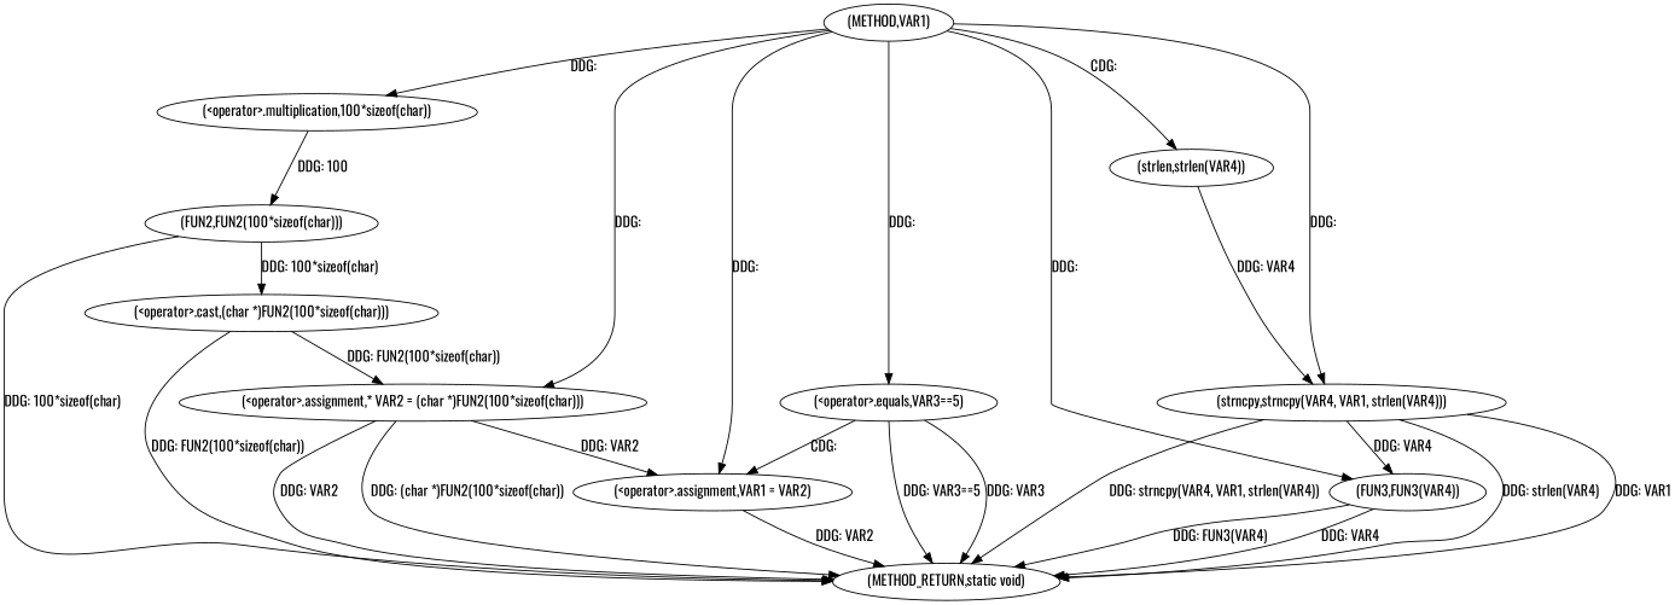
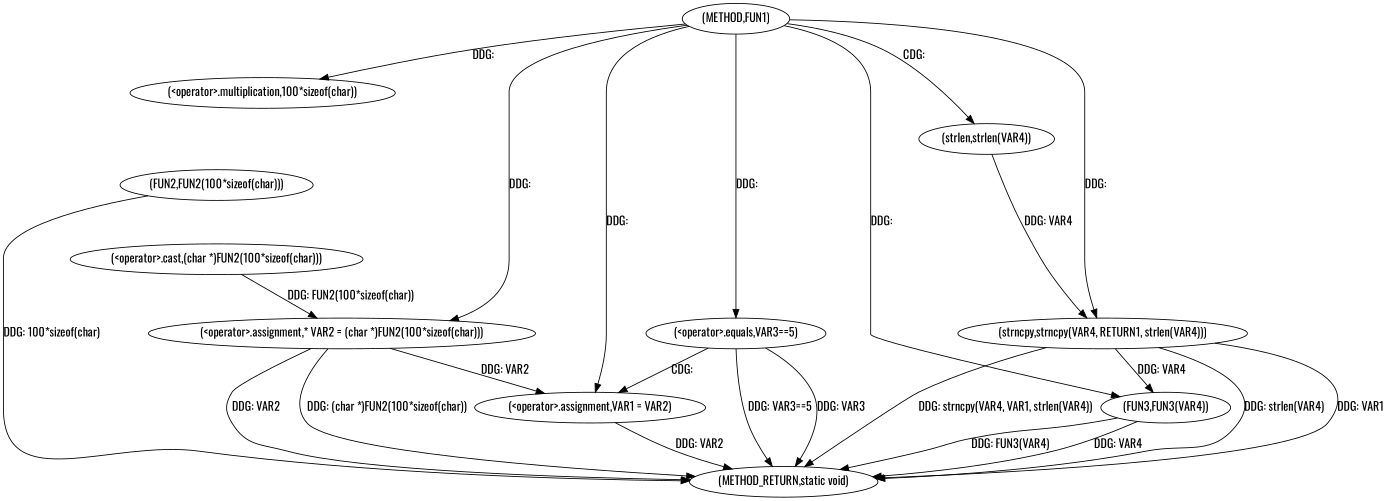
  digraph {
    fontname=Oswald
    node [fontname=Oswald]
    edge [fontname=Oswald]
-   n1 [label="(METHOD,VAR1)"]
+   n1 [label="(METHOD,FUN1)"]
    n2 [label="(<operator>.assignment,* VAR2 = (char *)FUN2(100*sizeof(char)))"]
    n3 [label="(<operator>.multiplication,100*sizeof(char))"]
    n4 [label="(<operator>.equals,VAR3==5)"]
    n5 [label="(<operator>.assignment,VAR1 = VAR2)"]
-   n6 [label="(strncpy,strncpy(VAR4, VAR1, strlen(VAR4)))"]
+   n6 [label="(strncpy,strncpy(VAR4, RETURN1, strlen(VAR4)))"]
    n7 [label="(strlen,strlen(VAR4))"]
    n8 [label="(FUN3,FUN3(VAR4))"]
    n9 [label="(METHOD_RETURN,static void)"]
    n10 [label="(FUN2,FUN2(100*sizeof(char)))"]
    n11 [label="(<operator>.cast,(char *)FUN2(100*sizeof(char)))"]
    n1 -> n2 [label="DDG: "]
    n1 -> n3 [label="DDG: "]
    n1 -> n4 [label="DDG: "]
    n1 -> n5 [label="DDG: "]
    n1 -> n6 [label="DDG: "]
    n1 -> n7 [label="CDG: "]
    n1 -> n8 [label="DDG: "]
    n2 -> n5 [label="DDG: VAR2"]
    n2 -> n9 [label="DDG: VAR2"]
    n2 -> n9 [label="DDG: (char *)FUN2(100*sizeof(char))"]
-   n3 -> n10 [label="DDG: 100"]
    n4 -> n5 [label="CDG: "]
    n4 -> n9 [label="DDG: VAR3==5"]
    n4 -> n9 [label="DDG: VAR3"]
    n5 -> n9 [label="DDG: VAR2"]
    n6 -> n8 [label="DDG: VAR4"]
    n6 -> n9 [label="DDG: strlen(VAR4)"]
    n6 -> n9 [label="DDG: VAR1"]
    n6 -> n9 [label="DDG: strncpy(VAR4, VAR1, strlen(VAR4))"]
    n7 -> n6 [label="DDG: VAR4"]
    n8 -> n9 [label="DDG: VAR4"]
    n8 -> n9 [label="DDG: FUN3(VAR4)"]
    n10 -> n9 [label="DDG: 100*sizeof(char)"]
-   n10 -> n11 [label="DDG: 100*sizeof(char)"]
    n11 -> n2 [label="DDG: FUN2(100*sizeof(char))"]
-   n11 -> n9 [label="DDG: FUN2(100*sizeof(char))"]
  }
